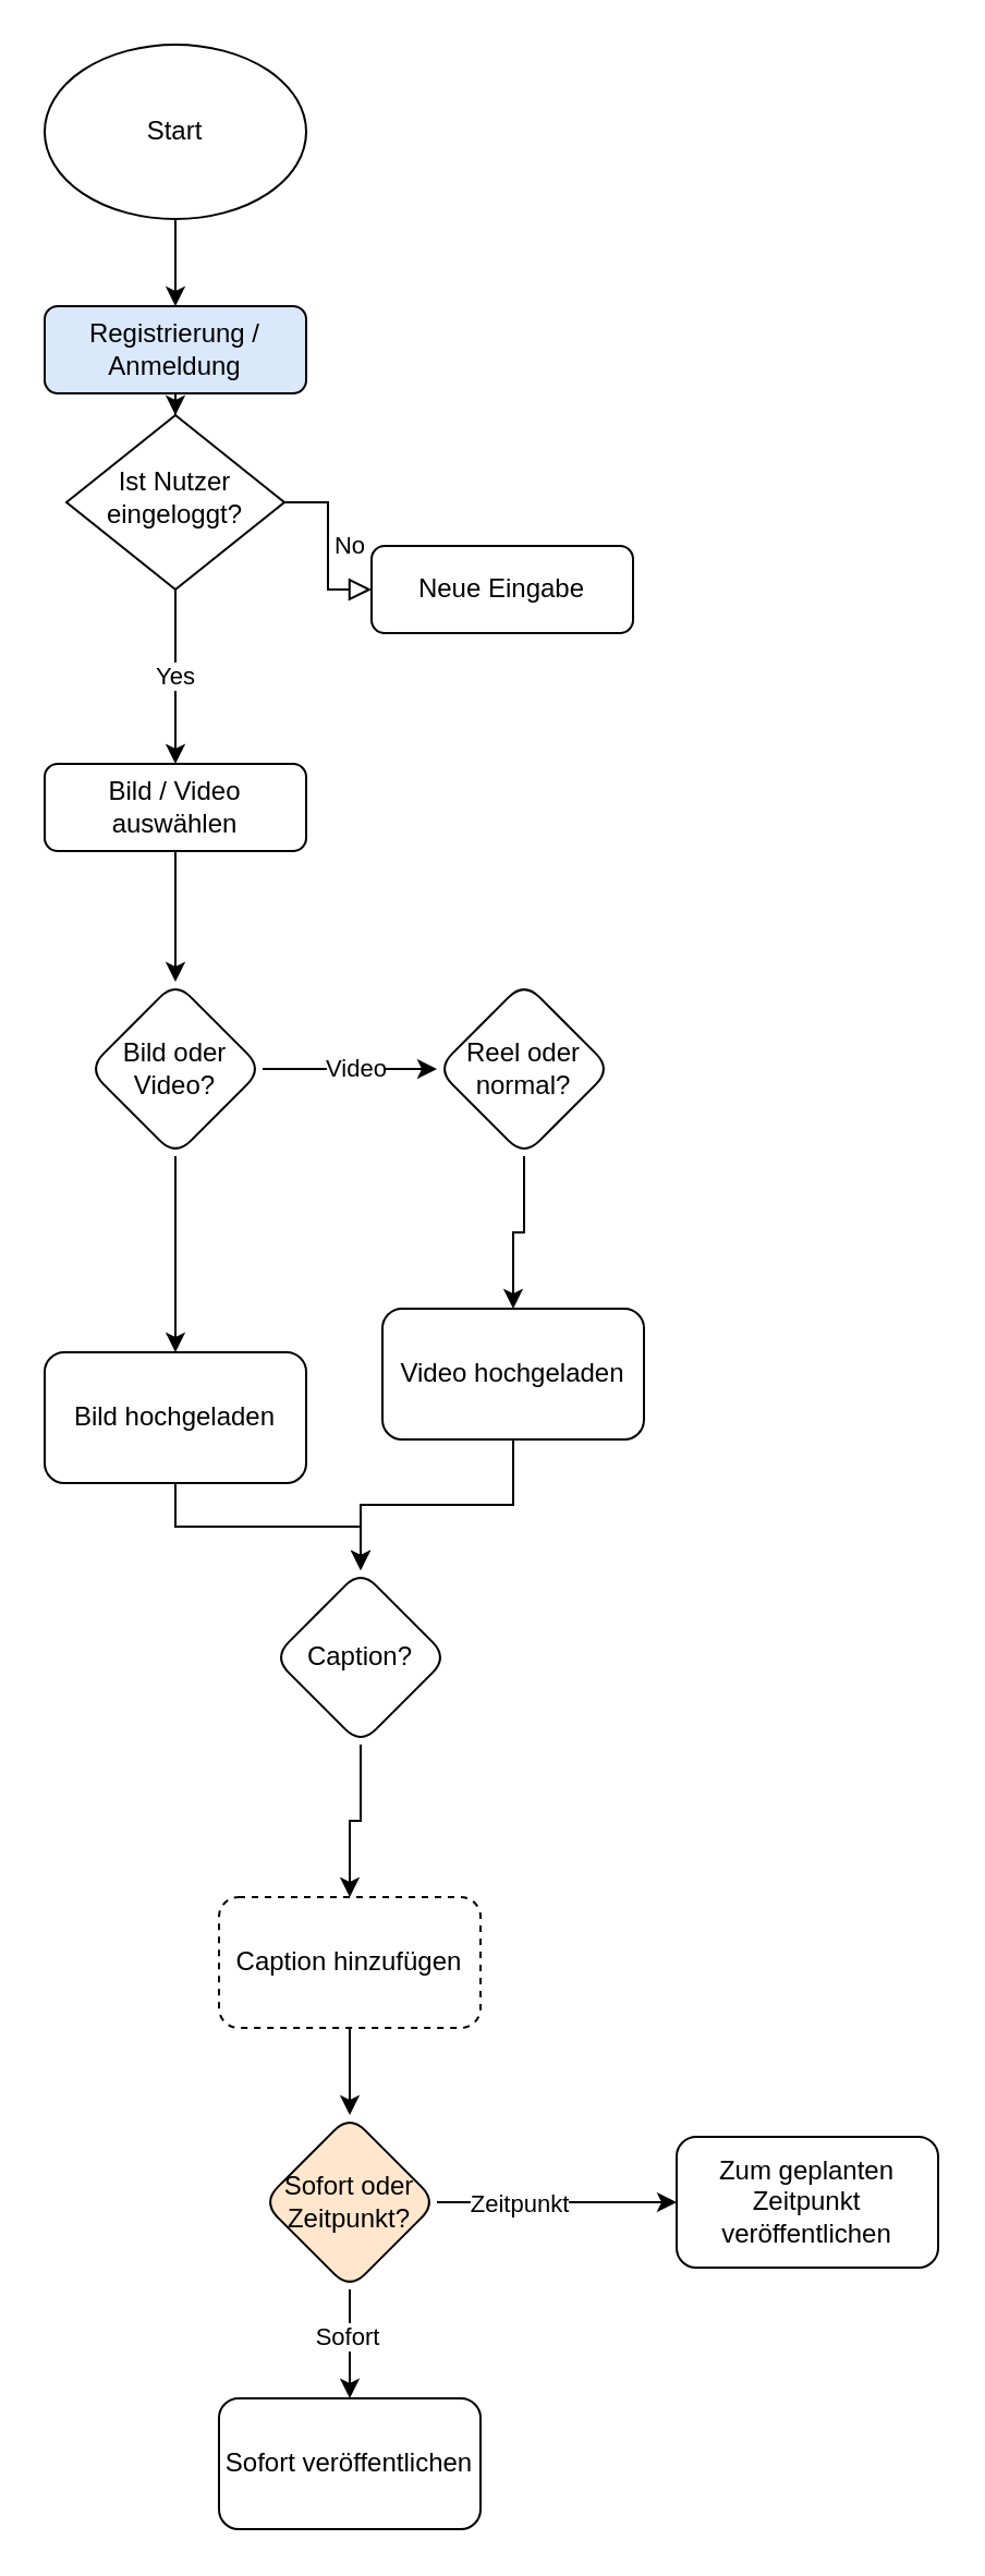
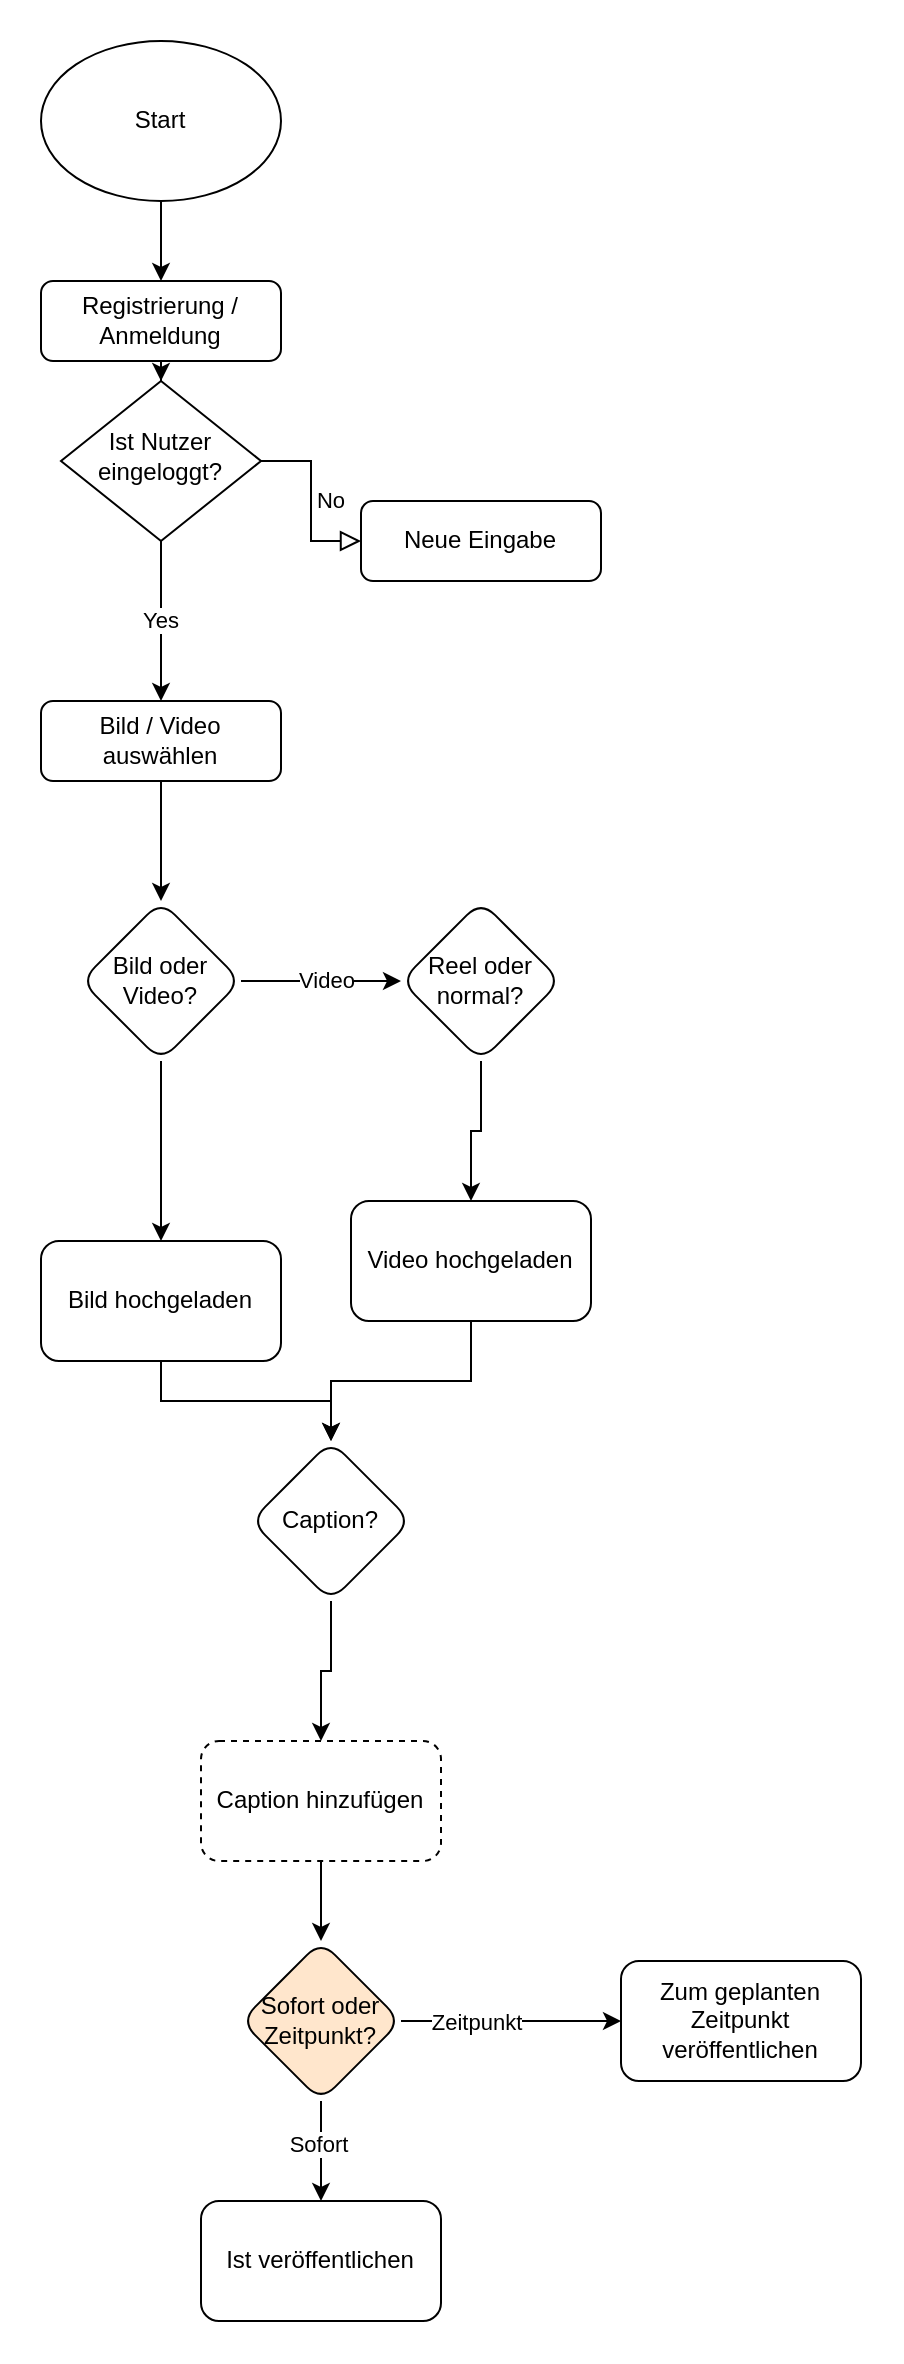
  <mxCell id="0" />
  <mxCell id="1" parent="0" />
  <mxCell id="2" value="" style="edgeStyle=orthogonalEdgeStyle;rounded=0;orthogonalLoop=1;jettySize=auto;html=1;" edge="1" parent="1" source="3" target="6"><mxGeometry relative="1" as="geometry" /></mxCell>
- <mxCell id="3" value="Registrierung / Anmeldung" style="rounded=1;whiteSpace=wrap;html=1;fontSize=12;glass=0;strokeWidth=1;shadow=0;fillColor=#dae8fc;" parent="1" vertex="1"><mxGeometry x="20" y="140" width="120" height="40" as="geometry" /></mxCell>
+ <mxCell id="3" value="Registrierung / Anmeldung" style="rounded=1;whiteSpace=wrap;html=1;fontSize=12;glass=0;strokeWidth=1;shadow=0;" parent="1" vertex="1"><mxGeometry x="20" y="140" width="120" height="40" as="geometry" /></mxCell>
  <mxCell id="4" value="No" style="edgeStyle=orthogonalEdgeStyle;rounded=0;html=1;jettySize=auto;orthogonalLoop=1;fontSize=11;endArrow=block;endFill=0;endSize=8;strokeWidth=1;shadow=0;labelBackgroundColor=none;" parent="1" source="6" target="7" edge="1"><mxGeometry y="10" relative="1" as="geometry"><mxPoint as="offset" /></mxGeometry></mxCell>
  <mxCell id="5" value="Yes" style="edgeStyle=orthogonalEdgeStyle;rounded=0;orthogonalLoop=1;jettySize=auto;html=1;" edge="1" parent="1" source="6" target="9"><mxGeometry relative="1" as="geometry"><mxPoint as="offset" /></mxGeometry></mxCell>
  <mxCell id="6" value="Ist Nutzer eingeloggt?" style="rhombus;whiteSpace=wrap;html=1;shadow=0;fontFamily=Helvetica;fontSize=12;align=center;strokeWidth=1;spacing=6;spacingTop=-4;" parent="1" vertex="1"><mxGeometry x="30" y="190" width="100" height="80" as="geometry" /></mxCell>
- <mxCell id="7" value="Neue Eingabe" style="rounded=1;whiteSpace=wrap;html=1;fontSize=12;glass=0;strokeWidth=1;shadow=0;" parent="1" vertex="1"><mxGeometry x="170" y="250" width="120" height="40" as="geometry" /></mxCell>
+ <mxCell id="7" value="Neue Eingabe" style="rounded=1;whiteSpace=wrap;html=1;fontSize=12;glass=0;strokeWidth=1;shadow=0;" parent="1" vertex="1"><mxGeometry x="180" y="250" width="120" height="40" as="geometry" /></mxCell>
  <mxCell id="8" value="" style="edgeStyle=orthogonalEdgeStyle;rounded=0;orthogonalLoop=1;jettySize=auto;html=1;" edge="1" parent="1" source="9" target="15"><mxGeometry relative="1" as="geometry" /></mxCell>
  <mxCell id="9" value="Bild / Video auswählen" style="rounded=1;whiteSpace=wrap;html=1;fontSize=12;glass=0;strokeWidth=1;shadow=0;" parent="1" vertex="1"><mxGeometry x="20" y="350" width="120" height="40" as="geometry" /></mxCell>
  <mxCell id="10" value="" style="edgeStyle=orthogonalEdgeStyle;rounded=0;orthogonalLoop=1;jettySize=auto;html=1;" edge="1" parent="1" source="11" target="3"><mxGeometry relative="1" as="geometry" /></mxCell>
  <mxCell id="11" value="Start" style="ellipse;whiteSpace=wrap;html=1;" vertex="1" parent="1"><mxGeometry x="20" y="20" width="120" height="80" as="geometry" /></mxCell>
  <mxCell id="12" value="" style="edgeStyle=orthogonalEdgeStyle;rounded=0;orthogonalLoop=1;jettySize=auto;html=1;" edge="1" parent="1" source="15" target="17"><mxGeometry relative="1" as="geometry" /></mxCell>
  <mxCell id="13" value="Video" style="edgeLabel;html=1;align=center;verticalAlign=middle;resizable=0;points=[];" vertex="1" connectable="0" parent="12"><mxGeometry x="0.05" y="1" relative="1" as="geometry"><mxPoint as="offset" /></mxGeometry></mxCell>
  <mxCell id="14" value="" style="edgeStyle=orthogonalEdgeStyle;rounded=0;orthogonalLoop=1;jettySize=auto;html=1;" edge="1" parent="1" source="15" target="19"><mxGeometry relative="1" as="geometry" /></mxCell>
  <mxCell id="15" value="Bild oder Video?" style="rhombus;whiteSpace=wrap;html=1;rounded=1;glass=0;strokeWidth=1;shadow=0;" vertex="1" parent="1"><mxGeometry x="40" y="450" width="80" height="80" as="geometry" /></mxCell>
  <mxCell id="16" value="" style="edgeStyle=orthogonalEdgeStyle;rounded=0;orthogonalLoop=1;jettySize=auto;html=1;" edge="1" parent="1" source="17" target="21"><mxGeometry relative="1" as="geometry" /></mxCell>
  <mxCell id="17" value="Reel oder normal?" style="rhombus;whiteSpace=wrap;html=1;rounded=1;glass=0;strokeWidth=1;shadow=0;" vertex="1" parent="1"><mxGeometry x="200" y="450" width="80" height="80" as="geometry" /></mxCell>
  <mxCell id="18" value="" style="edgeStyle=orthogonalEdgeStyle;rounded=0;orthogonalLoop=1;jettySize=auto;html=1;" edge="1" parent="1" source="19" target="30"><mxGeometry relative="1" as="geometry" /></mxCell>
  <mxCell id="19" value="Bild hochgeladen" style="whiteSpace=wrap;html=1;rounded=1;glass=0;strokeWidth=1;shadow=0;" vertex="1" parent="1"><mxGeometry x="20" y="620" width="120" height="60" as="geometry" /></mxCell>
  <mxCell id="20" style="edgeStyle=orthogonalEdgeStyle;rounded=0;orthogonalLoop=1;jettySize=auto;html=1;entryX=0.5;entryY=0;entryDx=0;entryDy=0;" edge="1" parent="1" source="21" target="30"><mxGeometry relative="1" as="geometry" /></mxCell>
  <mxCell id="21" value="Video hochgeladen" style="whiteSpace=wrap;html=1;rounded=1;glass=0;strokeWidth=1;shadow=0;" vertex="1" parent="1"><mxGeometry x="175" y="600" width="120" height="60" as="geometry" /></mxCell>
  <mxCell id="22" value="" style="edgeStyle=orthogonalEdgeStyle;rounded=0;orthogonalLoop=1;jettySize=auto;html=1;" edge="1" parent="1" source="26" target="27"><mxGeometry relative="1" as="geometry" /></mxCell>
  <mxCell id="23" value="Sofort" style="edgeLabel;html=1;align=center;verticalAlign=middle;resizable=0;points=[];" vertex="1" connectable="0" parent="22"><mxGeometry x="-0.141" y="-2" relative="1" as="geometry"><mxPoint as="offset" /></mxGeometry></mxCell>
  <mxCell id="24" value="" style="edgeStyle=orthogonalEdgeStyle;rounded=0;orthogonalLoop=1;jettySize=auto;html=1;" edge="1" parent="1" source="26" target="28"><mxGeometry relative="1" as="geometry" /></mxCell>
  <mxCell id="25" value="Zeitpunkt" style="edgeLabel;html=1;align=center;verticalAlign=middle;resizable=0;points=[];" vertex="1" connectable="0" parent="24"><mxGeometry x="-0.333" relative="1" as="geometry"><mxPoint as="offset" /></mxGeometry></mxCell>
  <mxCell id="26" value="Sofort oder Zeitpunkt?" style="rhombus;whiteSpace=wrap;html=1;rounded=1;glass=0;strokeWidth=1;shadow=0;fillColor=#ffe6cc;" vertex="1" parent="1"><mxGeometry x="120" y="970" width="80" height="80" as="geometry" /></mxCell>
- <mxCell id="27" value="Sofort veröffentlichen" style="whiteSpace=wrap;html=1;rounded=1;glass=0;strokeWidth=1;shadow=0;" vertex="1" parent="1"><mxGeometry x="100" y="1100" width="120" height="60" as="geometry" /></mxCell>
+ <mxCell id="27" value="Ist veröffentlichen" style="whiteSpace=wrap;html=1;rounded=1;glass=0;strokeWidth=1;shadow=0;" vertex="1" parent="1"><mxGeometry x="100" y="1100" width="120" height="60" as="geometry" /></mxCell>
  <mxCell id="28" value="Zum geplanten Zeitpunkt veröffentlichen" style="whiteSpace=wrap;html=1;rounded=1;glass=0;strokeWidth=1;shadow=0;" vertex="1" parent="1"><mxGeometry x="310" y="980" width="120" height="60" as="geometry" /></mxCell>
  <mxCell id="29" value="" style="edgeStyle=orthogonalEdgeStyle;rounded=0;orthogonalLoop=1;jettySize=auto;html=1;" edge="1" parent="1" source="30" target="32"><mxGeometry relative="1" as="geometry" /></mxCell>
  <mxCell id="30" value="Caption?" style="rhombus;whiteSpace=wrap;html=1;rounded=1;glass=0;strokeWidth=1;shadow=0;" vertex="1" parent="1"><mxGeometry x="125" y="720" width="80" height="80" as="geometry" /></mxCell>
  <mxCell id="31" style="edgeStyle=orthogonalEdgeStyle;rounded=0;orthogonalLoop=1;jettySize=auto;html=1;entryX=0.5;entryY=0;entryDx=0;entryDy=0;" edge="1" parent="1" source="32" target="26"><mxGeometry relative="1" as="geometry" /></mxCell>
  <mxCell id="32" value="Caption hinzufügen" style="whiteSpace=wrap;html=1;rounded=1;glass=0;strokeWidth=1;shadow=0;dashed=1;" vertex="1" parent="1"><mxGeometry x="100" y="870" width="120" height="60" as="geometry" /></mxCell>
